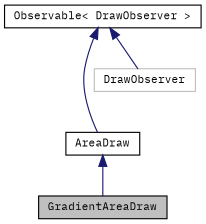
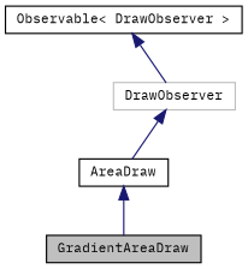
  digraph {
    fontname="IBM Plex Mono"
    node [color=black fontname="IBM Plex Mono" fontsize=10 shape=record]
    edge [color=midnightblue dir=back fontname="IBM Plex Mono" fontsize=10 labelfontname=FreeSans labelfontsize=10 style=solid]
    n1 [fillcolor=grey75 fontcolor=black height=0.2 label=GradientAreaDraw style=filled width=0.4]
    n2 [height=0.2 label=AreaDraw width=0.4]
    n3 [color=grey75 height=0.2 label=DrawObserver width=0.4]
    n4 [height=0.2 label="Observable\< DrawObserver \>" width=0.4]
    n2 -> n1
-   n4 -> n2
+   n3 -> n2
    n4 -> n3
  }
